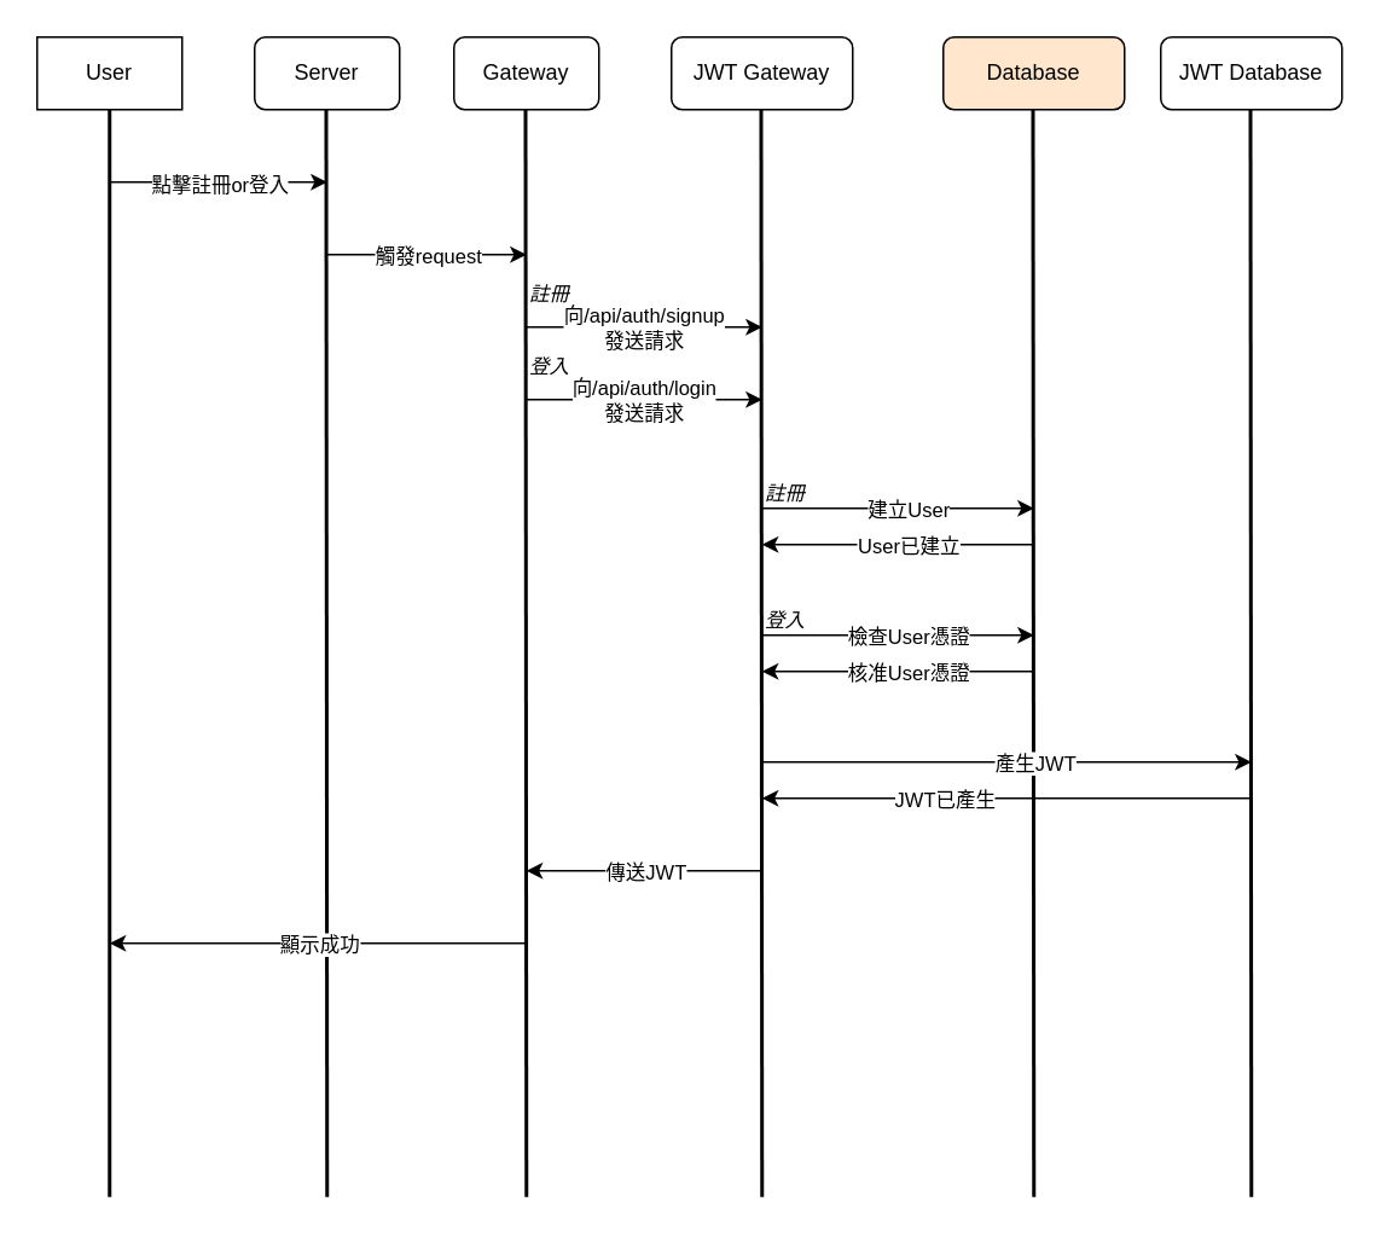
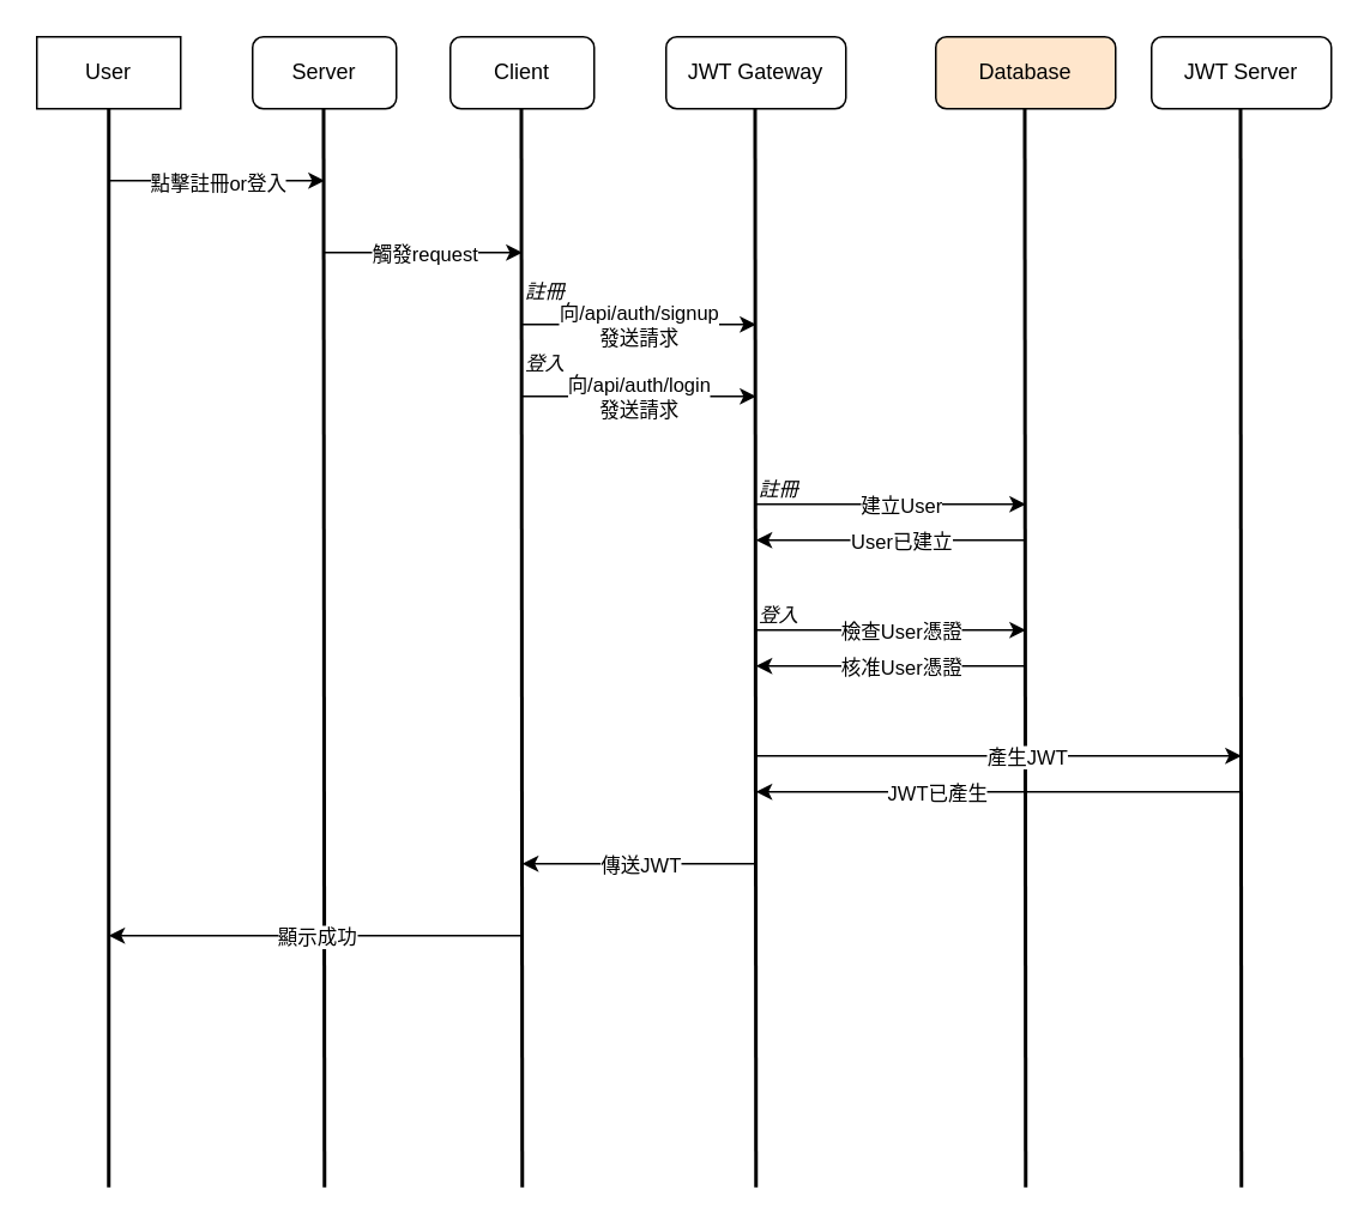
  <mxCell id="0" />
  <mxCell id="1" parent="0" />
  <mxCell id="2" value="User" style="whiteSpace=wrap;html=1;rounded=0;" vertex="1" parent="1"><mxGeometry x="20" y="20" width="80" height="40" as="geometry" /></mxCell>
  <mxCell id="3" value="Server" style="rounded=1;whiteSpace=wrap;html=1;" vertex="1" parent="1"><mxGeometry x="140" y="20" width="80" height="40" as="geometry" /></mxCell>
- <mxCell id="4" value="Gateway" style="rounded=1;whiteSpace=wrap;html=1;" vertex="1" parent="1"><mxGeometry x="250" y="20" width="80" height="40" as="geometry" /></mxCell>
+ <mxCell id="4" value="Client" style="rounded=1;whiteSpace=wrap;html=1;" vertex="1" parent="1"><mxGeometry x="250" y="20" width="80" height="40" as="geometry" /></mxCell>
  <mxCell id="5" value="JWT Gateway" style="rounded=1;whiteSpace=wrap;html=1;" vertex="1" parent="1"><mxGeometry x="370" y="20" width="100" height="40" as="geometry" /></mxCell>
  <mxCell id="6" value="Database" style="rounded=1;whiteSpace=wrap;html=1;fillColor=#ffe6cc;" vertex="1" parent="1"><mxGeometry x="520" y="20" width="100" height="40" as="geometry" /></mxCell>
  <mxCell id="7" value="" style="endArrow=classic;html=1;" edge="1" parent="1"><mxGeometry width="50" height="50" relative="1" as="geometry"><mxPoint x="60" y="100" as="sourcePoint" /><mxPoint x="180" y="100" as="targetPoint" /></mxGeometry></mxCell>
  <mxCell id="8" value="點擊註冊or登入" style="edgeLabel;html=1;align=center;verticalAlign=middle;resizable=0;points=[];" vertex="1" connectable="0" parent="7"><mxGeometry x="0.05" y="-1" relative="1" as="geometry"><mxPoint x="-3" as="offset" /></mxGeometry></mxCell>
  <mxCell id="9" value="" style="endArrow=classic;html=1;" edge="1" parent="1"><mxGeometry relative="1" as="geometry"><mxPoint x="180" y="140" as="sourcePoint" /><mxPoint x="290" y="140" as="targetPoint" /></mxGeometry></mxCell>
  <mxCell id="10" value="觸發request" style="edgeLabel;resizable=0;html=1;;align=center;verticalAlign=middle;" connectable="0" vertex="1" parent="9"><mxGeometry relative="1" as="geometry" /></mxCell>
  <mxCell id="11" value="" style="endArrow=none;html=1;entryX=0.5;entryY=1;entryDx=0;entryDy=0;strokeWidth=2;" edge="1" parent="1" target="2"><mxGeometry width="50" height="50" relative="1" as="geometry"><mxPoint x="60" y="660" as="sourcePoint" /><mxPoint x="310" y="210" as="targetPoint" /></mxGeometry></mxCell>
  <mxCell id="12" value="" style="endArrow=none;html=1;entryX=0.5;entryY=1;entryDx=0;entryDy=0;strokeWidth=2;" edge="1" parent="1"><mxGeometry width="50" height="50" relative="1" as="geometry"><mxPoint x="180" y="660" as="sourcePoint" /><mxPoint x="179.5" y="60" as="targetPoint" /></mxGeometry></mxCell>
  <mxCell id="13" value="" style="endArrow=none;html=1;entryX=0.5;entryY=1;entryDx=0;entryDy=0;strokeWidth=2;" edge="1" parent="1"><mxGeometry width="50" height="50" relative="1" as="geometry"><mxPoint x="290" y="660" as="sourcePoint" /><mxPoint x="289.5" y="60" as="targetPoint" /></mxGeometry></mxCell>
  <mxCell id="14" value="" style="endArrow=none;html=1;entryX=0.5;entryY=1;entryDx=0;entryDy=0;strokeWidth=2;" edge="1" parent="1"><mxGeometry width="50" height="50" relative="1" as="geometry"><mxPoint x="420" y="660" as="sourcePoint" /><mxPoint x="419.5" y="60" as="targetPoint" /></mxGeometry></mxCell>
  <mxCell id="15" value="" style="endArrow=classic;html=1;" edge="1" parent="1"><mxGeometry relative="1" as="geometry"><mxPoint x="290" y="180" as="sourcePoint" /><mxPoint x="420" y="180" as="targetPoint" /></mxGeometry></mxCell>
  <mxCell id="16" value="向/api/auth/signup&lt;div&gt;發送請求&lt;/div&gt;" style="edgeLabel;resizable=0;html=1;;align=center;verticalAlign=middle;" connectable="0" vertex="1" parent="15"><mxGeometry relative="1" as="geometry"><mxPoint x="-1" as="offset" /></mxGeometry></mxCell>
  <mxCell id="17" value="&lt;i&gt;註冊&lt;/i&gt;" style="edgeLabel;resizable=0;html=1;;align=left;verticalAlign=bottom;" connectable="0" vertex="1" parent="15"><mxGeometry x="-1" relative="1" as="geometry"><mxPoint y="-10" as="offset" /></mxGeometry></mxCell>
  <mxCell id="18" value="" style="endArrow=classic;html=1;" edge="1" parent="1"><mxGeometry relative="1" as="geometry"><mxPoint x="290" y="220" as="sourcePoint" /><mxPoint x="420" y="220" as="targetPoint" /></mxGeometry></mxCell>
  <mxCell id="19" value="向/api/auth/login&lt;div&gt;發送請求&lt;/div&gt;" style="edgeLabel;resizable=0;html=1;;align=center;verticalAlign=middle;" connectable="0" vertex="1" parent="18"><mxGeometry relative="1" as="geometry"><mxPoint x="-1" as="offset" /></mxGeometry></mxCell>
  <mxCell id="20" value="&lt;i&gt;登入&lt;/i&gt;" style="edgeLabel;resizable=0;html=1;;align=left;verticalAlign=bottom;" connectable="0" vertex="1" parent="18"><mxGeometry x="-1" relative="1" as="geometry"><mxPoint y="-10" as="offset" /></mxGeometry></mxCell>
- <mxCell id="21" value="JWT Database" style="rounded=1;whiteSpace=wrap;html=1;" vertex="1" parent="1"><mxGeometry x="640" y="20" width="100" height="40" as="geometry" /></mxCell>
+ <mxCell id="21" value="JWT Server" style="rounded=1;whiteSpace=wrap;html=1;" vertex="1" parent="1"><mxGeometry x="640" y="20" width="100" height="40" as="geometry" /></mxCell>
  <mxCell id="22" value="" style="endArrow=none;html=1;entryX=0.5;entryY=1;entryDx=0;entryDy=0;strokeWidth=2;" edge="1" parent="1"><mxGeometry width="50" height="50" relative="1" as="geometry"><mxPoint x="690" y="660" as="sourcePoint" /><mxPoint x="689.5" y="60" as="targetPoint" /></mxGeometry></mxCell>
  <mxCell id="23" value="" style="endArrow=none;html=1;entryX=0.5;entryY=1;entryDx=0;entryDy=0;strokeWidth=2;" edge="1" parent="1"><mxGeometry width="50" height="50" relative="1" as="geometry"><mxPoint x="570" y="660" as="sourcePoint" /><mxPoint x="569.5" y="60" as="targetPoint" /></mxGeometry></mxCell>
  <mxCell id="24" value="" style="endArrow=classic;html=1;" edge="1" parent="1"><mxGeometry relative="1" as="geometry"><mxPoint x="420" y="280" as="sourcePoint" /><mxPoint x="570" y="280" as="targetPoint" /></mxGeometry></mxCell>
  <mxCell id="25" value="建立User" style="edgeLabel;resizable=0;html=1;;align=center;verticalAlign=middle;" connectable="0" vertex="1" parent="24"><mxGeometry relative="1" as="geometry"><mxPoint x="5" as="offset" /></mxGeometry></mxCell>
  <mxCell id="26" value="&lt;i&gt;註冊&lt;/i&gt;" style="edgeLabel;resizable=0;html=1;;align=left;verticalAlign=bottom;" connectable="0" vertex="1" parent="24"><mxGeometry x="-1" relative="1" as="geometry"><mxPoint as="offset" /></mxGeometry></mxCell>
  <mxCell id="27" value="" style="endArrow=classic;html=1;" edge="1" parent="1"><mxGeometry relative="1" as="geometry"><mxPoint x="420" y="350" as="sourcePoint" /><mxPoint x="570" y="350" as="targetPoint" /></mxGeometry></mxCell>
  <mxCell id="28" value="檢查User憑證" style="edgeLabel;resizable=0;html=1;;align=center;verticalAlign=middle;" connectable="0" vertex="1" parent="27"><mxGeometry relative="1" as="geometry"><mxPoint x="5" as="offset" /></mxGeometry></mxCell>
  <mxCell id="29" value="&lt;i&gt;登入&lt;/i&gt;" style="edgeLabel;resizable=0;html=1;;align=left;verticalAlign=bottom;" connectable="0" vertex="1" parent="27"><mxGeometry x="-1" relative="1" as="geometry"><mxPoint as="offset" /></mxGeometry></mxCell>
  <mxCell id="30" value="" style="endArrow=classic;html=1;" edge="1" parent="1"><mxGeometry relative="1" as="geometry"><mxPoint x="570" y="300" as="sourcePoint" /><mxPoint x="420" y="300" as="targetPoint" /></mxGeometry></mxCell>
  <mxCell id="31" value="User已建立" style="edgeLabel;resizable=0;html=1;;align=center;verticalAlign=middle;" connectable="0" vertex="1" parent="30"><mxGeometry relative="1" as="geometry"><mxPoint x="5" as="offset" /></mxGeometry></mxCell>
  <mxCell id="32" value="" style="endArrow=classic;html=1;" edge="1" parent="1"><mxGeometry relative="1" as="geometry"><mxPoint x="570" y="370" as="sourcePoint" /><mxPoint x="420" y="370" as="targetPoint" /></mxGeometry></mxCell>
  <mxCell id="33" value="核准User憑證" style="edgeLabel;resizable=0;html=1;;align=center;verticalAlign=middle;" connectable="0" vertex="1" parent="32"><mxGeometry relative="1" as="geometry"><mxPoint x="5" as="offset" /></mxGeometry></mxCell>
  <mxCell id="34" value="" style="endArrow=classic;html=1;" edge="1" parent="1"><mxGeometry relative="1" as="geometry"><mxPoint x="690" y="440" as="sourcePoint" /><mxPoint x="420" y="440" as="targetPoint" /></mxGeometry></mxCell>
  <mxCell id="35" value="JWT已產生" style="edgeLabel;resizable=0;html=1;;align=center;verticalAlign=middle;" connectable="0" vertex="1" parent="34"><mxGeometry relative="1" as="geometry"><mxPoint x="-35" as="offset" /></mxGeometry></mxCell>
  <mxCell id="36" value="" style="endArrow=classic;html=1;" edge="1" parent="1"><mxGeometry relative="1" as="geometry"><mxPoint x="420" y="480" as="sourcePoint" /><mxPoint x="290" y="480" as="targetPoint" /></mxGeometry></mxCell>
  <mxCell id="37" value="傳送JWT" style="edgeLabel;resizable=0;html=1;;align=center;verticalAlign=middle;" connectable="0" vertex="1" parent="36"><mxGeometry relative="1" as="geometry" /></mxCell>
  <mxCell id="38" value="" style="endArrow=classic;html=1;" edge="1" parent="1"><mxGeometry relative="1" as="geometry"><mxPoint x="290" y="520" as="sourcePoint" /><mxPoint x="60" y="520" as="targetPoint" /></mxGeometry></mxCell>
  <mxCell id="39" value="顯示成功" style="edgeLabel;resizable=0;html=1;;align=center;verticalAlign=middle;" connectable="0" vertex="1" parent="38"><mxGeometry relative="1" as="geometry" /></mxCell>
  <mxCell id="40" value="" style="endArrow=classic;html=1;" edge="1" parent="1"><mxGeometry relative="1" as="geometry"><mxPoint x="420" y="420" as="sourcePoint" /><mxPoint x="690" y="420" as="targetPoint" /></mxGeometry></mxCell>
  <mxCell id="41" value="產生JWT" style="edgeLabel;resizable=0;html=1;;align=center;verticalAlign=middle;" connectable="0" vertex="1" parent="40"><mxGeometry relative="1" as="geometry"><mxPoint x="15" as="offset" /></mxGeometry></mxCell>
